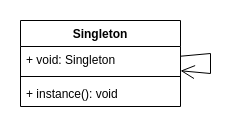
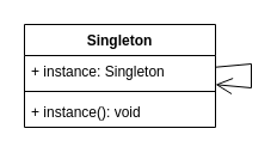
  <mxCell id="0" />
  <mxCell id="1" parent="0" />
  <mxCell id="2" value="Singleton" style="swimlane;fontStyle=1;align=center;verticalAlign=top;childLayout=stackLayout;horizontal=1;startSize=26;horizontalStack=0;resizeParent=1;resizeParentMax=0;resizeLast=0;collapsible=1;marginBottom=0;whiteSpace=wrap;html=1;" vertex="1" parent="1"><mxGeometry x="20" y="20" width="160" height="86" as="geometry" /></mxCell>
- <mxCell id="3" value="+ void: Singleton" style="text;strokeColor=none;fillColor=none;align=left;verticalAlign=top;spacingLeft=4;spacingRight=4;overflow=hidden;rotatable=0;points=[[0,0.5],[1,0.5]];portConstraint=eastwest;whiteSpace=wrap;html=1;" vertex="1" parent="2"><mxGeometry y="26" width="160" height="26" as="geometry" /></mxCell>
+ <mxCell id="3" value="+ instance: Singleton" style="text;strokeColor=none;fillColor=none;align=left;verticalAlign=top;spacingLeft=4;spacingRight=4;overflow=hidden;rotatable=0;points=[[0,0.5],[1,0.5]];portConstraint=eastwest;whiteSpace=wrap;html=1;" vertex="1" parent="2"><mxGeometry y="26" width="160" height="26" as="geometry" /></mxCell>
  <mxCell id="4" value="" style="line;strokeWidth=1;fillColor=none;align=left;verticalAlign=middle;spacingTop=-1;spacingLeft=3;spacingRight=3;rotatable=0;labelPosition=right;points=[];portConstraint=eastwest;strokeColor=inherit;" vertex="1" parent="2"><mxGeometry y="52" width="160" height="8" as="geometry" /></mxCell>
  <mxCell id="5" value="+ instance(): void" style="text;strokeColor=none;fillColor=none;align=left;verticalAlign=top;spacingLeft=4;spacingRight=4;overflow=hidden;rotatable=0;points=[[0,0.5],[1,0.5]];portConstraint=eastwest;whiteSpace=wrap;html=1;" vertex="1" parent="2"><mxGeometry y="60" width="160" height="26" as="geometry" /></mxCell>
  <mxCell id="6" value="" style="endArrow=open;endFill=1;endSize=12;html=1;rounded=0;" edge="1" parent="1" source="2" target="2"><mxGeometry width="160" relative="1" as="geometry"><mxPoint x="180" y="-15" as="sourcePoint" /><mxPoint x="100" y="-50" as="targetPoint" /><Array as="points"><mxPoint x="210" y="60" /></Array></mxGeometry></mxCell>
